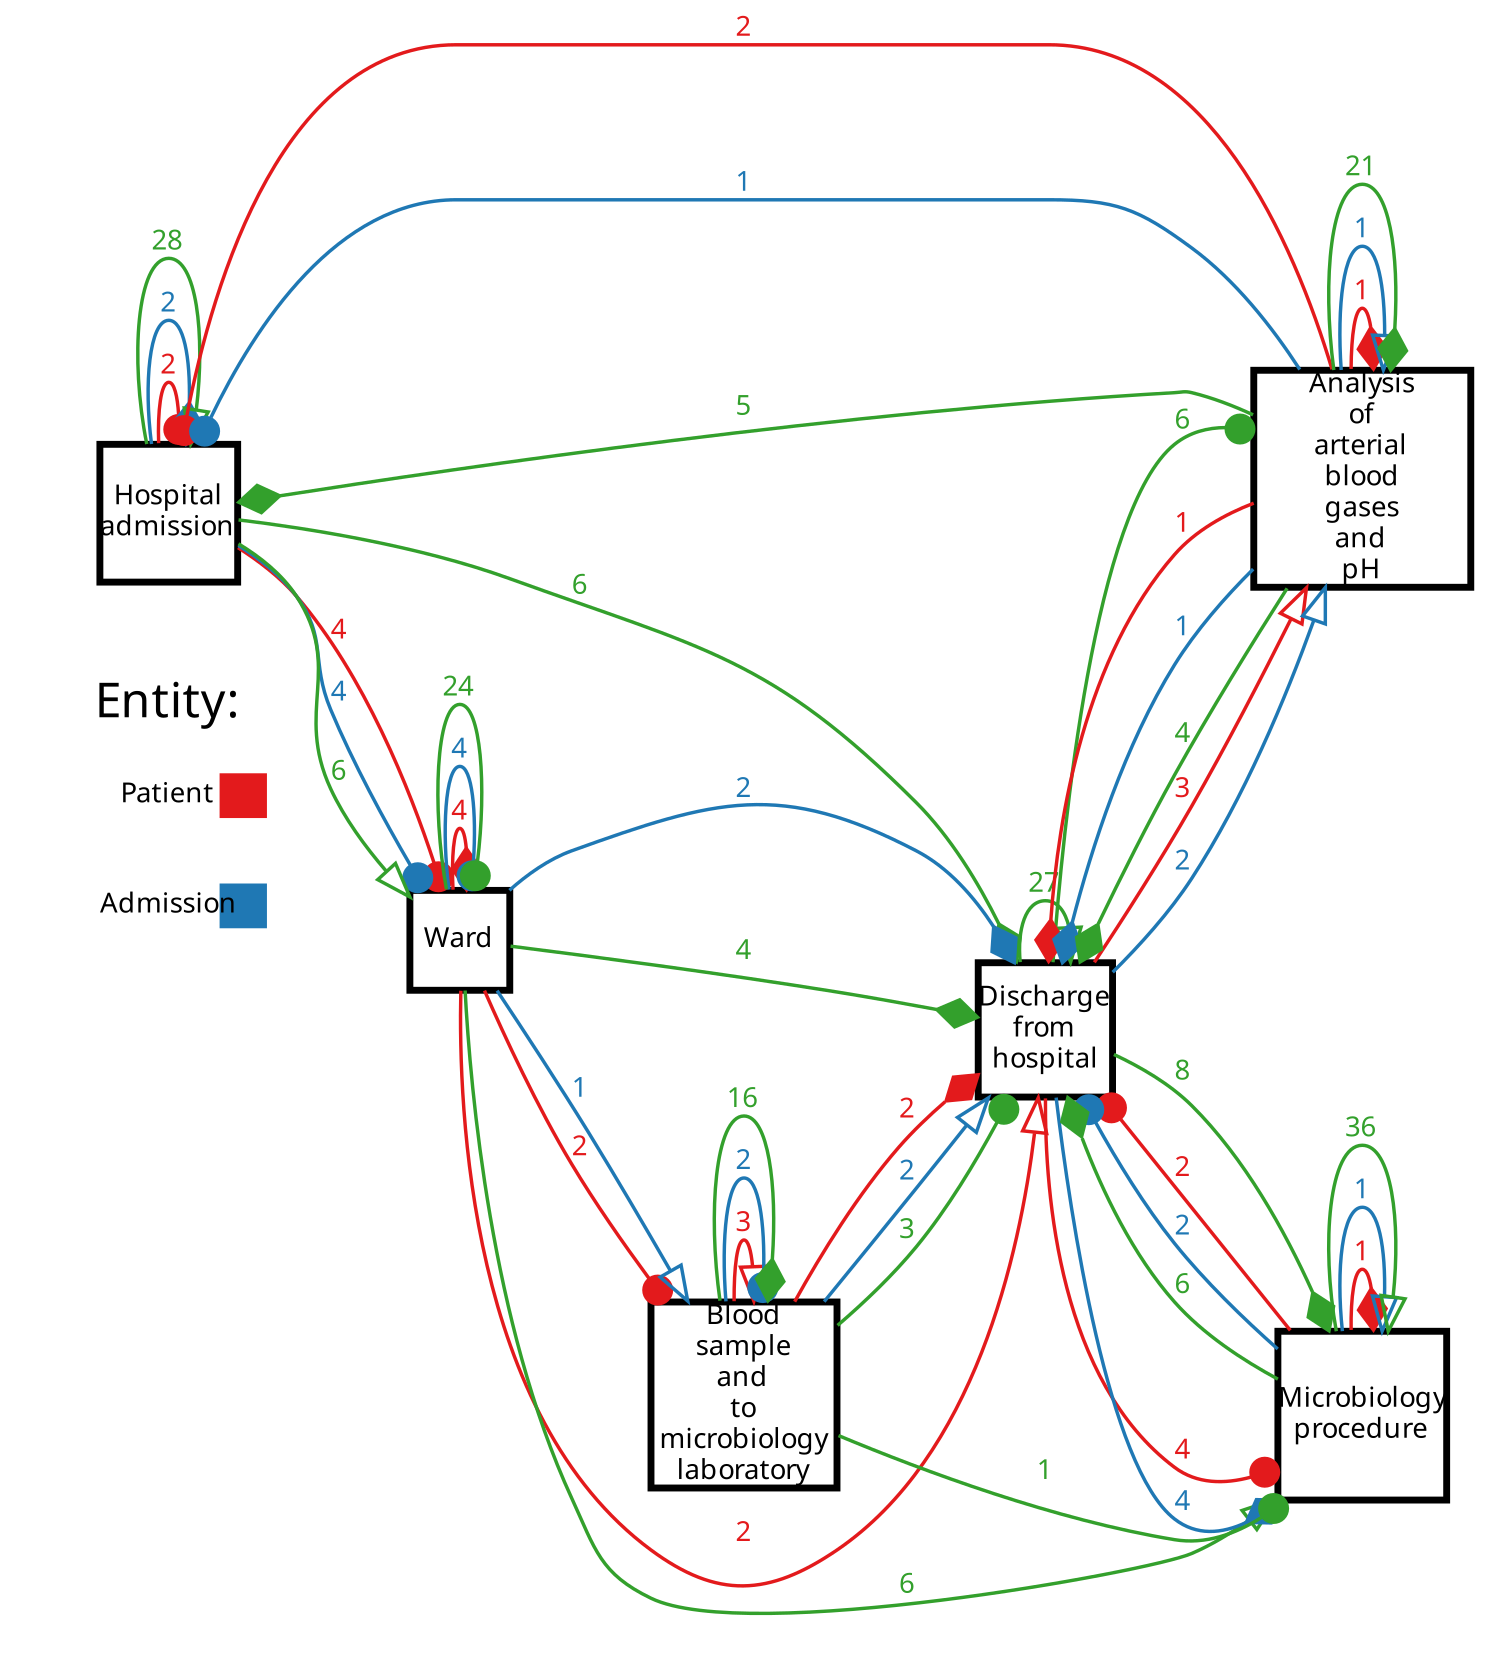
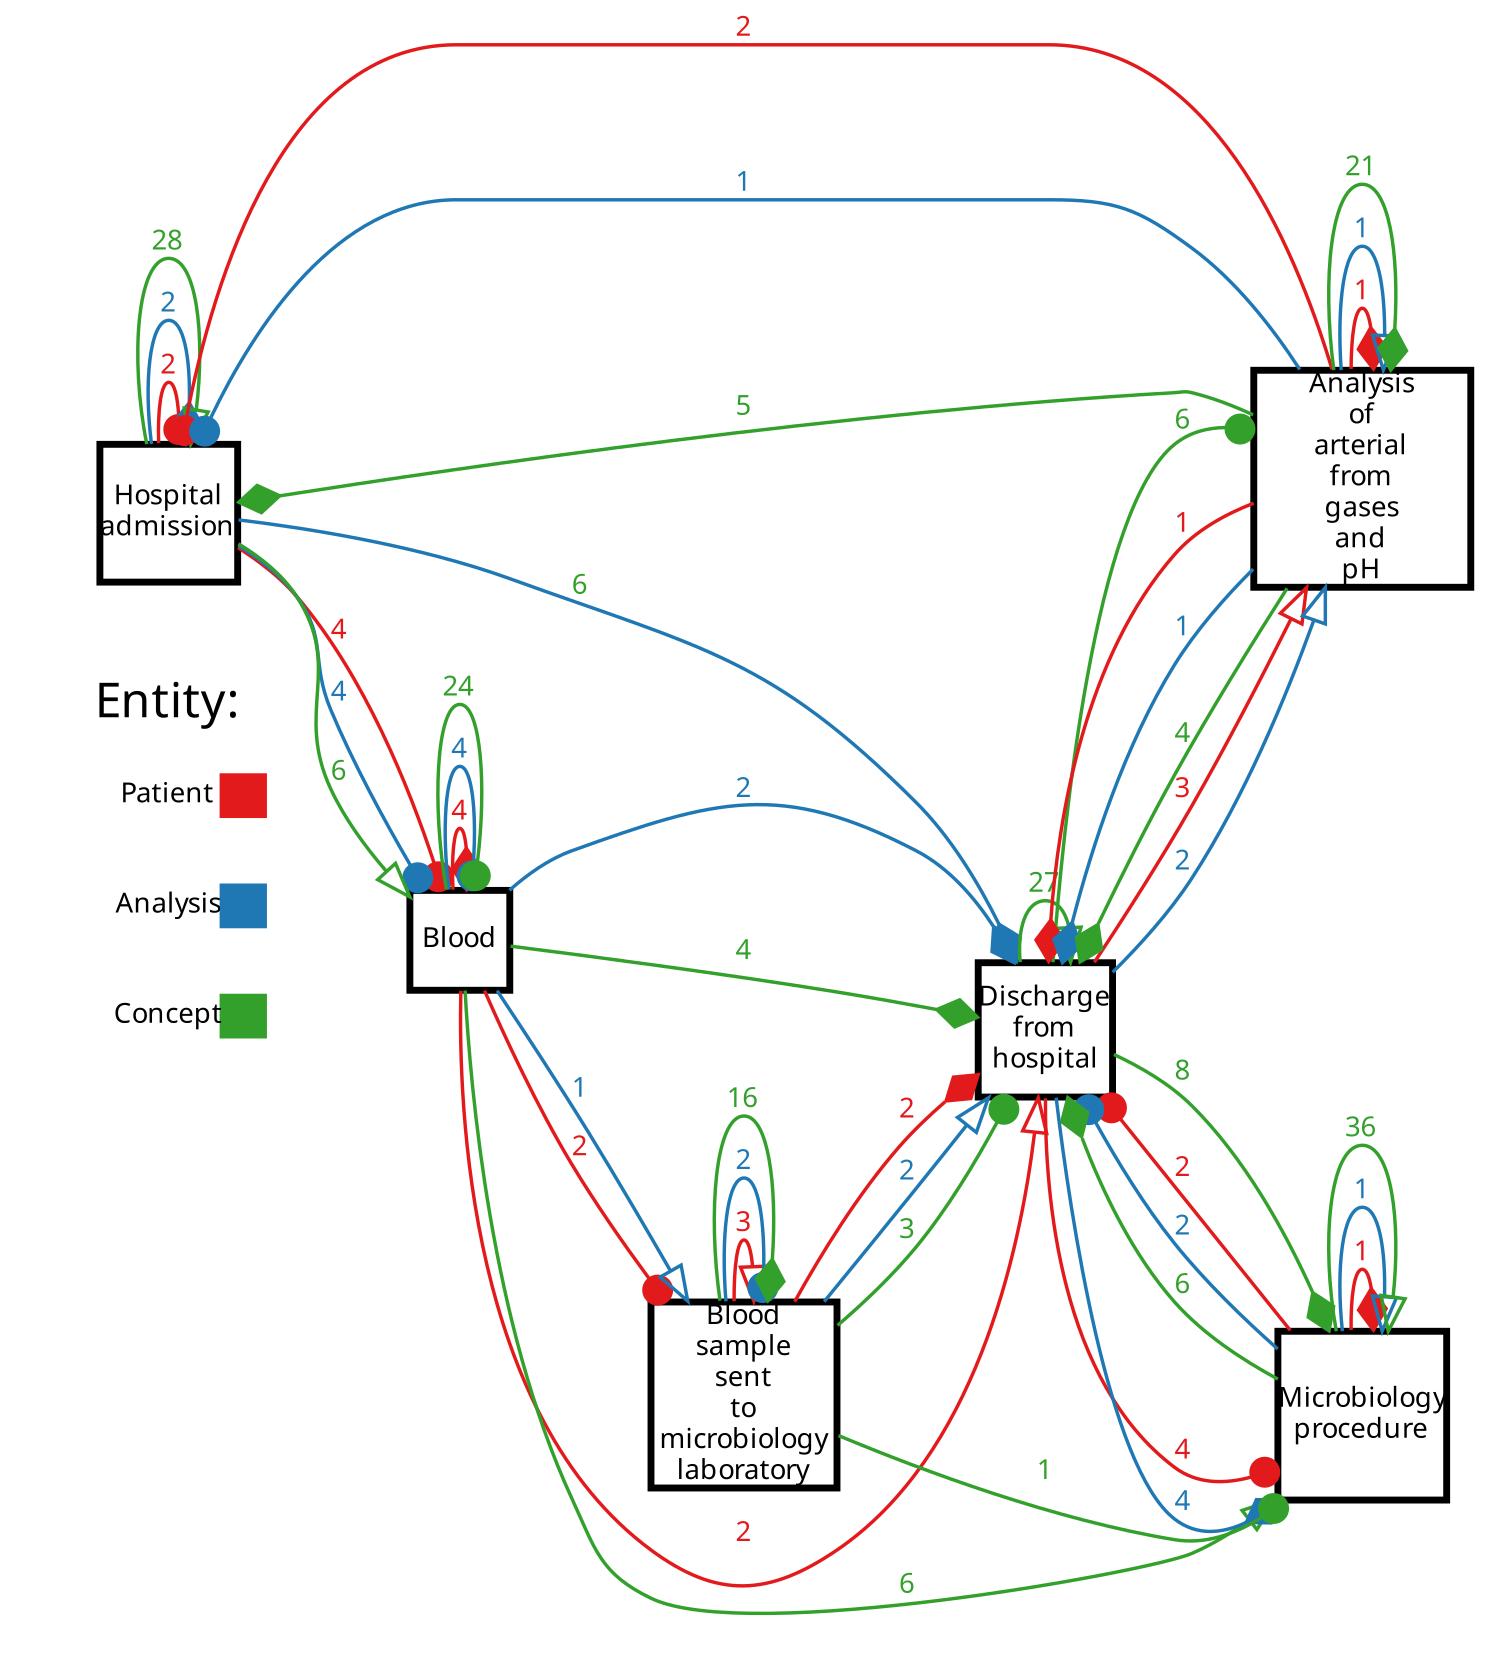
  digraph {
    fontname="Noto Sans"
    rankdir=LR
    node [color="#000000" fillcolor="#ffffff" fixedsize=false fontname="Noto Sans" fontsize=8 margin=0 shape=square style=filled penwidth=2]
    edge [arrowhead=diamond color="#33a02c" fontcolor="#33a02c" fontname="Noto Sans" fontsize=8 penwidth=1]
    n1 [color="#ffffff" fillcolor="#ffffff:#ffffff:#ffffff:#e31a1c" fixedsize=True fontcolor="#000000" height=0.2 label=Patient shape=rectangle style=striped width=0.8 penwidth=""]
-   n2 [color="#ffffff" fillcolor="#ffffff:#ffffff:#ffffff:#1f78b4" fixedsize=True fontcolor="#000000" height=0.2 label=Admission shape=rectangle style=striped width=0.8 penwidth=""]
+   n2 [color="#ffffff" fillcolor="#ffffff:#ffffff:#ffffff:#1f78b4" fixedsize=True fontcolor="#000000" height=0.2 label=Analysis shape=rectangle style=striped width=0.8 penwidth=""]
+   n3 [color="#ffffff" fillcolor="#ffffff:#ffffff:#ffffff:#33a02c" fixedsize=True fontcolor="#000000" height=0.2 label=Concept shape=rectangle style=striped width=0.8 penwidth=""]
    n4 [height=0.4 label="Hospital\nadmission" width=0.4]
-   n5 [height=0.4 label=Ward width=0.4]
+   n5 [height=0.4 label=Blood width=0.4]
    n6 [height=0.4 label="Discharge\nfrom\nhospital" width=0.4]
-   n7 [height=0.4 label="Blood\nsample\nand\nto\nmicrobiology\nlaboratory" width=0.4]
+   n7 [height=0.4 label="Blood\nsample\nsent\nto\nmicrobiology\nlaboratory" width=0.4]
    n8 [height=0.4 label="Microbiology\nprocedure" width=0.4]
-   n9 [height=0.4 label="Analysis\nof\narterial\nblood\ngases\nand\npH" width=0.4]
+   n9 [height=0.4 label="Analysis\nof\narterial\nfrom\ngases\nand\npH" width=0.4]
    subgraph cluster_1 {
      color="#ffffff"
      label="\nEntity:"
      style=filled
      n1
      n2
+     n3
    }
    n4 -> n4 [arrowhead=dot color="#e31a1c" fontcolor="#e31a1c" label=2]
    n4 -> n4 [color="#1f78b4" fontcolor="#1f78b4" label=2]
    n4 -> n4 [arrowhead=onormal label=28]
    n4 -> n5 [arrowhead=dot color="#e31a1c" fontcolor="#e31a1c" label=4]
    n4 -> n5 [arrowhead=dot color="#1f78b4" fontcolor="#1f78b4" label=4]
    n4 -> n5 [arrowhead=onormal label=6]
-   n4 -> n6 [label=6]
+   n4 -> n6 [color="#1f78b4" label=6]
    n5 -> n5 [color="#e31a1c" fontcolor="#e31a1c" label=4]
    n5 -> n5 [arrowhead=dot color="#1f78b4" fontcolor="#1f78b4" label=4]
    n5 -> n5 [arrowhead=dot label=24]
    n5 -> n6 [arrowhead=onormal color="#e31a1c" fontcolor="#e31a1c" label=2]
    n5 -> n6 [color="#1f78b4" fontcolor="#1f78b4" label=2]
    n5 -> n6 [label=4]
    n5 -> n7 [arrowhead=dot color="#e31a1c" fontcolor="#e31a1c" label=2]
    n5 -> n7 [arrowhead=onormal color="#1f78b4" fontcolor="#1f78b4" label=1]
    n5 -> n8 [arrowhead=onormal label=6]
    n6 -> n6 [arrowhead=onormal label=27]
    n6 -> n8 [arrowhead=dot color="#e31a1c" fontcolor="#e31a1c" label=4]
    n6 -> n8 [color="#1f78b4" fontcolor="#1f78b4" label=4]
    n6 -> n8 [label=8]
    n6 -> n9 [arrowhead=onormal color="#e31a1c" fontcolor="#e31a1c" label=3]
    n6 -> n9 [arrowhead=onormal color="#1f78b4" fontcolor="#1f78b4" label=2]
    n6 -> n9 [arrowhead=dot label=6]
    n7 -> n6 [color="#e31a1c" fontcolor="#e31a1c" label=2]
    n7 -> n6 [arrowhead=onormal color="#1f78b4" fontcolor="#1f78b4" label=2]
    n7 -> n6 [arrowhead=dot label=3]
    n7 -> n7 [arrowhead=onormal color="#e31a1c" fontcolor="#e31a1c" label=3]
    n7 -> n7 [arrowhead=dot color="#1f78b4" fontcolor="#1f78b4" label=2]
    n7 -> n7 [label=16]
    n7 -> n8 [arrowhead=dot label=1]
    n8 -> n6 [arrowhead=dot color="#e31a1c" fontcolor="#e31a1c" label=2]
    n8 -> n6 [arrowhead=dot color="#1f78b4" fontcolor="#1f78b4" label=2]
    n8 -> n6 [label=6]
    n8 -> n8 [color="#e31a1c" fontcolor="#e31a1c" label=1]
    n8 -> n8 [arrowhead=onormal color="#1f78b4" fontcolor="#1f78b4" label=1]
    n8 -> n8 [arrowhead=onormal label=36]
    n9 -> n4 [arrowhead=dot color="#e31a1c" fontcolor="#e31a1c" label=2]
    n9 -> n4 [arrowhead=dot color="#1f78b4" fontcolor="#1f78b4" label=1]
    n9 -> n4 [label=5]
    n9 -> n6 [color="#e31a1c" fontcolor="#e31a1c" label=1]
    n9 -> n6 [color="#1f78b4" fontcolor="#1f78b4" label=1]
    n9 -> n6 [label=4]
    n9 -> n9 [color="#e31a1c" fontcolor="#e31a1c" label=1]
    n9 -> n9 [arrowhead=onormal color="#1f78b4" fontcolor="#1f78b4" label=1]
    n9 -> n9 [label=21]
  }
